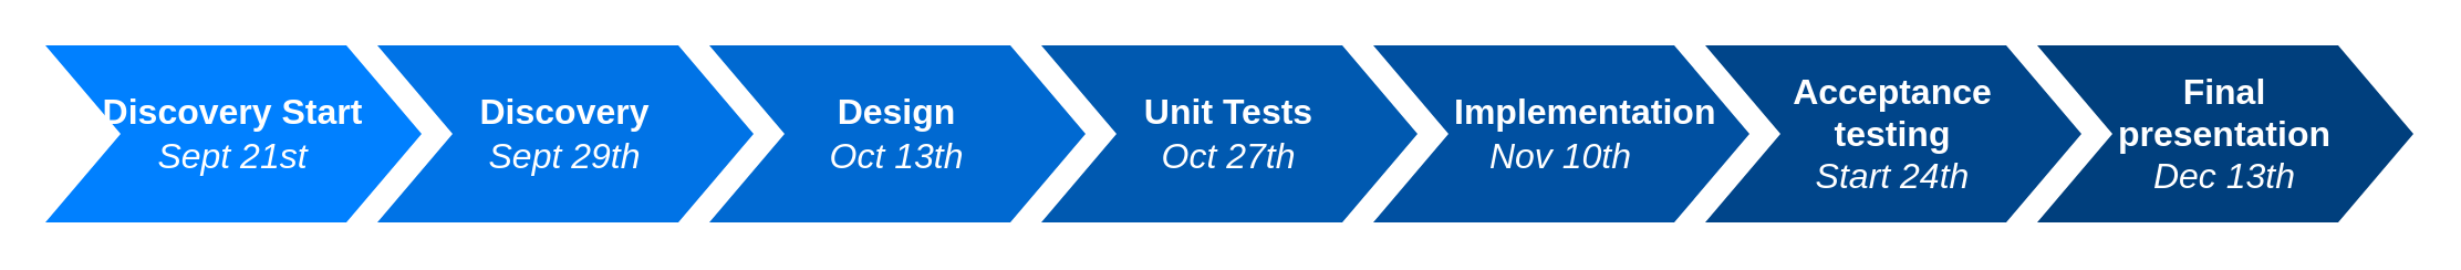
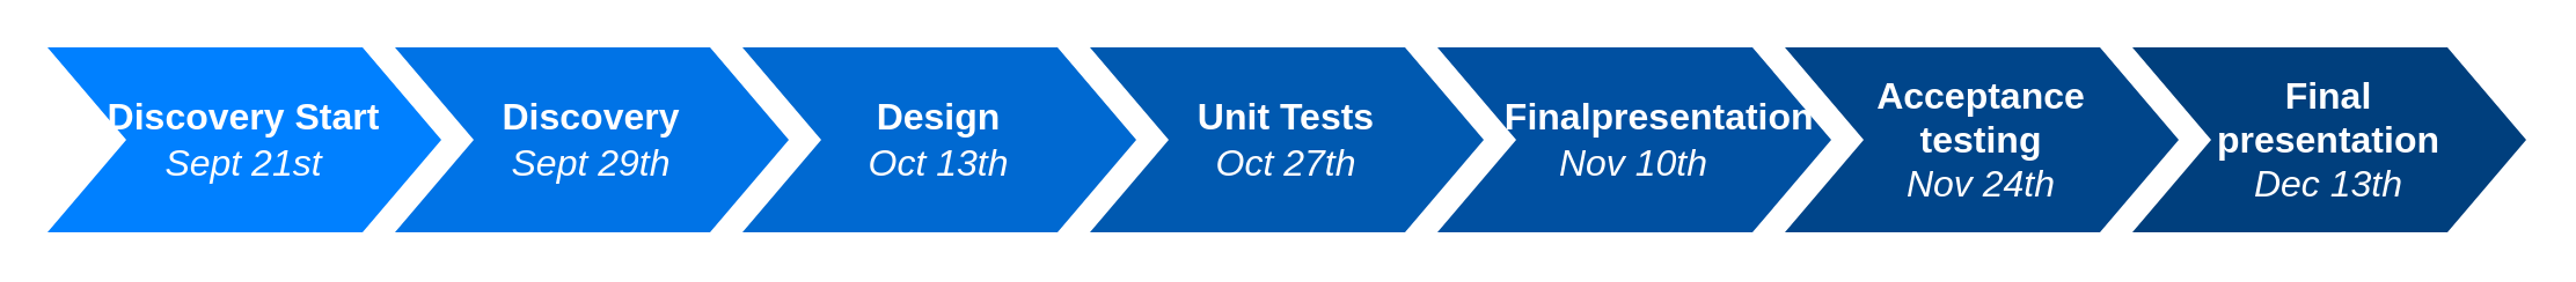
  <mxCell id="0" />
  <mxCell id="1" parent="0" />
  <mxCell id="2" value="Discovery&lt;br&gt;&lt;span style=&quot;font-weight: 400;&quot;&gt;&lt;i&gt;Sept 29th&lt;/i&gt;&lt;/span&gt;" style="shape=step;whiteSpace=wrap;html=1;fontSize=16;fillColor=#0073E6;fontColor=#FFFFFF;strokeColor=none;fontStyle=1" parent="1" vertex="1"><mxGeometry x="170" y="20" width="170" height="80" as="geometry" /></mxCell>
  <mxCell id="3" value="Design&lt;br&gt;&lt;span style=&quot;font-weight: normal;&quot;&gt;&lt;i&gt;Oct 13th&lt;/i&gt;&lt;/span&gt;" style="shape=step;whiteSpace=wrap;html=1;fontSize=16;fillColor=#0069D1;fontColor=#FFFFFF;strokeColor=none;fontStyle=1" parent="1" vertex="1"><mxGeometry x="320" y="20" width="170" height="80" as="geometry" /></mxCell>
  <mxCell id="4" value="Unit Tests&lt;br&gt;&lt;span style=&quot;font-weight: normal;&quot;&gt;&lt;i&gt;Oct 27th&lt;/i&gt;&lt;/span&gt;" style="shape=step;whiteSpace=wrap;html=1;fontSize=16;fillColor=#0059B0;fontColor=#FFFFFF;strokeColor=none;fontStyle=1" parent="1" vertex="1"><mxGeometry x="470" y="20" width="170" height="80" as="geometry" /></mxCell>
- <mxCell id="5" value="&amp;nbsp; &amp;nbsp; &amp;nbsp;Implementation&lt;br&gt;&lt;span style=&quot;font-weight: 400;&quot;&gt;&lt;i&gt;Nov 10th&lt;/i&gt;&lt;/span&gt;" style="shape=step;whiteSpace=wrap;html=1;fontSize=16;fillColor=#0050A1;fontColor=#FFFFFF;strokeColor=none;fontStyle=1" parent="1" vertex="1"><mxGeometry x="620" y="20" width="170" height="80" as="geometry" /></mxCell>
- <mxCell id="6" value="Acceptance&lt;br style=&quot;font-size: 16px;&quot;&gt;testing&lt;br&gt;&lt;span style=&quot;font-weight: 400;&quot;&gt;&lt;i&gt;Start 24th&lt;/i&gt;&lt;/span&gt;" style="shape=step;whiteSpace=wrap;html=1;fontSize=16;fillColor=#00458A;fontColor=#FFFFFF;strokeColor=none;fontStyle=1" parent="1" vertex="1"><mxGeometry x="770" y="20" width="170" height="80" as="geometry" /></mxCell>
+ <mxCell id="5" value="&amp;nbsp; &amp;nbsp; &amp;nbsp;Finalpresentation&lt;br&gt;&lt;span style=&quot;font-weight: 400;&quot;&gt;&lt;i&gt;Nov 10th&lt;/i&gt;&lt;/span&gt;" style="shape=step;whiteSpace=wrap;html=1;fontSize=16;fillColor=#0050A1;fontColor=#FFFFFF;strokeColor=none;fontStyle=1" parent="1" vertex="1"><mxGeometry x="620" y="20" width="170" height="80" as="geometry" /></mxCell>
+ <mxCell id="6" value="Acceptance&lt;br style=&quot;font-size: 16px;&quot;&gt;testing&lt;br&gt;&lt;span style=&quot;font-weight: 400;&quot;&gt;&lt;i&gt;Nov 24th&lt;/i&gt;&lt;/span&gt;" style="shape=step;whiteSpace=wrap;html=1;fontSize=16;fillColor=#00458A;fontColor=#FFFFFF;strokeColor=none;fontStyle=1" parent="1" vertex="1"><mxGeometry x="770" y="20" width="170" height="80" as="geometry" /></mxCell>
  <mxCell id="7" value="Final&lt;br style=&quot;font-size: 16px;&quot;&gt;presentation&lt;br&gt;&lt;span style=&quot;font-weight: 400;&quot;&gt;&lt;i&gt;Dec 13th&lt;/i&gt;&lt;/span&gt;" style="shape=step;whiteSpace=wrap;html=1;fontSize=16;fillColor=#003F7D;fontColor=#FFFFFF;strokeColor=none;fontStyle=1" parent="1" vertex="1"><mxGeometry x="920" y="20" width="170" height="80" as="geometry" /></mxCell>
  <mxCell id="8" value="Discovery Start&lt;br&gt;&lt;span style=&quot;font-weight: normal;&quot;&gt;&lt;i&gt;Sept 21st&lt;/i&gt;&lt;/span&gt;" style="shape=step;whiteSpace=wrap;html=1;fontSize=16;fillColor=#0080FF;fontColor=#FFFFFF;strokeColor=none;fontStyle=1" parent="1" vertex="1"><mxGeometry x="20" y="20" width="170" height="80" as="geometry" /></mxCell>
